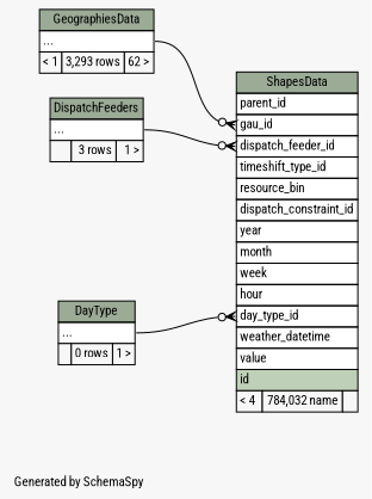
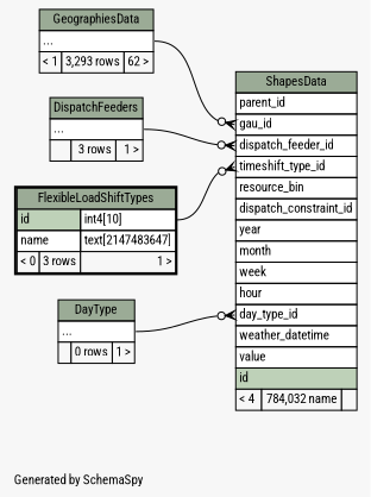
  digraph {
    bgcolor="#f7f7f7"
    fontname="Roboto Condensed"
    fontsize=11
    label="\nGenerated by SchemaSpy"
    labeljust=l
    nodesep=0.18
    rankdir=RL
    ranksep=0.46
    node [fontname="Roboto Condensed" fontsize=11 shape=plaintext]
    edge [arrowhead=none arrowsize=0.8 arrowtail=crowodot dir=back fontname="Roboto Condensed" headport="elipses:e"]
    n1 [label=<     <TABLE BORDER="0" CELLBORDER="1" CELLSPACING="0" BGCOLOR="#ffffff">       <TR><TD COLSPAN="3" BGCOLOR="#9bab96" ALIGN="CENTER">ShapesData</TD></TR>       <TR><TD PORT="parent_id" COLSPAN="3" ALIGN="LEFT">parent_id</TD></TR>       <TR><TD PORT="gau_id" COLSPAN="3" ALIGN="LEFT">gau_id</TD></TR>       <TR><TD PORT="dispatch_feeder_id" COLSPAN="3" ALIGN="LEFT">dispatch_feeder_id</TD></TR>       <TR><TD PORT="timeshift_type_id" COLSPAN="3" ALIGN="LEFT">timeshift_type_id</TD></TR>       <TR><TD PORT="resource_bin" COLSPAN="3" ALIGN="LEFT">resource_bin</TD></TR>       <TR><TD PORT="dispatch_constraint_id" COLSPAN="3" ALIGN="LEFT">dispatch_constraint_id</TD></TR>       <TR><TD PORT="year" COLSPAN="3" ALIGN="LEFT">year</TD></TR>       <TR><TD PORT="month" COLSPAN="3" ALIGN="LEFT">month</TD></TR>       <TR><TD PORT="week" COLSPAN="3" ALIGN="LEFT">week</TD></TR>       <TR><TD PORT="hour" COLSPAN="3" ALIGN="LEFT">hour</TD></TR>       <TR><TD PORT="day_type_id" COLSPAN="3" ALIGN="LEFT">day_type_id</TD></TR>       <TR><TD PORT="weather_datetime" COLSPAN="3" ALIGN="LEFT">weather_datetime</TD></TR>       <TR><TD PORT="value" COLSPAN="3" ALIGN="LEFT">value</TD></TR>       <TR><TD PORT="id" COLSPAN="3" BGCOLOR="#bed1b8" ALIGN="LEFT">id</TD></TR>       <TR><TD ALIGN="LEFT" BGCOLOR="#f7f7f7">&lt; 4</TD><TD ALIGN="RIGHT" BGCOLOR="#f7f7f7">784,032 name</TD><TD ALIGN="RIGHT" BGCOLOR="#f7f7f7">  </TD></TR>     </TABLE>>]
    n2 [label=<     <TABLE BORDER="0" CELLBORDER="1" CELLSPACING="0" BGCOLOR="#ffffff">       <TR><TD COLSPAN="3" BGCOLOR="#9bab96" ALIGN="CENTER">DayType</TD></TR>       <TR><TD PORT="elipses" COLSPAN="3" ALIGN="LEFT">...</TD></TR>       <TR><TD ALIGN="LEFT" BGCOLOR="#f7f7f7">  </TD><TD ALIGN="RIGHT" BGCOLOR="#f7f7f7">0 rows</TD><TD ALIGN="RIGHT" BGCOLOR="#f7f7f7">1 &gt;</TD></TR>     </TABLE>>]
    n3 [label=<     <TABLE BORDER="0" CELLBORDER="1" CELLSPACING="0" BGCOLOR="#ffffff">       <TR><TD COLSPAN="3" BGCOLOR="#9bab96" ALIGN="CENTER">DispatchFeeders</TD></TR>       <TR><TD PORT="elipses" COLSPAN="3" ALIGN="LEFT">...</TD></TR>       <TR><TD ALIGN="LEFT" BGCOLOR="#f7f7f7">  </TD><TD ALIGN="RIGHT" BGCOLOR="#f7f7f7">3 rows</TD><TD ALIGN="RIGHT" BGCOLOR="#f7f7f7">1 &gt;</TD></TR>     </TABLE>>]
    n4 [label=<     <TABLE BORDER="0" CELLBORDER="1" CELLSPACING="0" BGCOLOR="#ffffff">       <TR><TD COLSPAN="3" BGCOLOR="#9bab96" ALIGN="CENTER">GeographiesData</TD></TR>       <TR><TD PORT="elipses" COLSPAN="3" ALIGN="LEFT">...</TD></TR>       <TR><TD ALIGN="LEFT" BGCOLOR="#f7f7f7">&lt; 1</TD><TD ALIGN="RIGHT" BGCOLOR="#f7f7f7">3,293 rows</TD><TD ALIGN="RIGHT" BGCOLOR="#f7f7f7">62 &gt;</TD></TR>     </TABLE>>]
+   n5 [label=<     <TABLE BORDER="2" CELLBORDER="1" CELLSPACING="0" BGCOLOR="#ffffff">       <TR><TD COLSPAN="3" BGCOLOR="#9bab96" ALIGN="CENTER">FlexibleLoadShiftTypes</TD></TR>       <TR><TD PORT="id" COLSPAN="2" BGCOLOR="#bed1b8" ALIGN="LEFT">id</TD><TD PORT="id.type" ALIGN="LEFT">int4[10]</TD></TR>       <TR><TD PORT="name" COLSPAN="2" ALIGN="LEFT">name</TD><TD PORT="name.type" ALIGN="LEFT">text[2147483647]</TD></TR>       <TR><TD ALIGN="LEFT" BGCOLOR="#f7f7f7">&lt; 0</TD><TD ALIGN="RIGHT" BGCOLOR="#f7f7f7">3 rows</TD><TD ALIGN="RIGHT" BGCOLOR="#f7f7f7">1 &gt;</TD></TR>     </TABLE>>]
    n1 -> n2 [tailport="day_type_id:w"]
    n1 -> n3 [tailport="dispatch_feeder_id:w"]
    n1 -> n4 [tailport="gau_id:w"]
+   n1 -> n5 [headport="id.type:e" tailport="timeshift_type_id:w"]
  }
